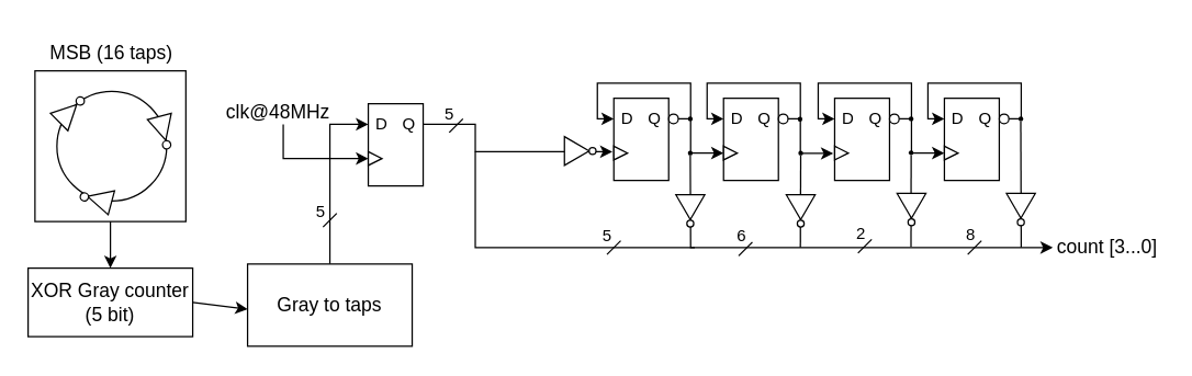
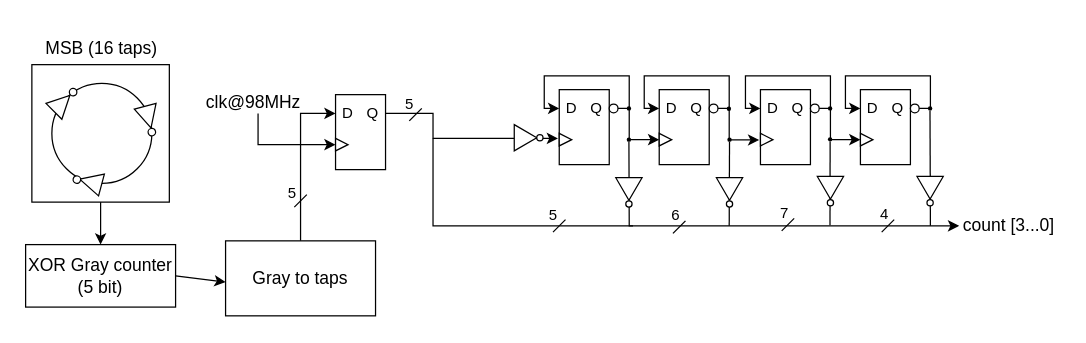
  <mxCell id="0" />
  <mxCell id="1" parent="0" />
  <mxCell id="2" value="" style="rounded=0;whiteSpace=wrap;html=1;" parent="1" vertex="1"><mxGeometry x="25" y="50.996" width="110" height="110" as="geometry" /></mxCell>
  <mxCell id="3" value="" style="ellipse;whiteSpace=wrap;html=1;aspect=fixed;rotation=-135;" parent="1" vertex="1"><mxGeometry x="41" y="65.996" width="80" height="80" as="geometry" /></mxCell>
  <mxCell id="4" value="" style="group;rotation=-165;" parent="1" vertex="1" connectable="0"><mxGeometry x="57" y="134.996" width="24" height="18" as="geometry" /></mxCell>
  <mxCell id="5" value="" style="triangle;whiteSpace=wrap;html=1;rotation=-165;" parent="4" vertex="1"><mxGeometry x="6" y="1" width="18" height="18" as="geometry" /></mxCell>
  <mxCell id="6" value="" style="ellipse;whiteSpace=wrap;html=1;aspect=fixed;rotation=-165;" parent="4" vertex="1"><mxGeometry x="1" y="5" width="6" height="6" as="geometry" /></mxCell>
  <mxCell id="7" value="" style="triangle;whiteSpace=wrap;html=1;rotation=-45;" parent="1" vertex="1"><mxGeometry x="40" y="72.996" width="18" height="18" as="geometry" /></mxCell>
  <mxCell id="8" value="" style="ellipse;whiteSpace=wrap;html=1;aspect=fixed;rotation=-186;" parent="1" vertex="1"><mxGeometry x="55" y="69.996" width="6" height="6" as="geometry" /></mxCell>
  <mxCell id="9" value="" style="group;rotation=-285;" parent="1" vertex="1" connectable="0"><mxGeometry x="106" y="86.996" width="24" height="18" as="geometry" /></mxCell>
  <mxCell id="10" value="" style="triangle;whiteSpace=wrap;html=1;rotation=-285;" parent="9" vertex="1"><mxGeometry x="3" y="-3" width="18" height="18" as="geometry" /></mxCell>
  <mxCell id="11" value="" style="ellipse;whiteSpace=wrap;html=1;aspect=fixed;rotation=-285;" parent="9" vertex="1"><mxGeometry x="12" y="15" width="6" height="6" as="geometry" /></mxCell>
  <mxCell id="12" value="&lt;font style=&quot;font-size: 14px;&quot;&gt;MSB (16 taps)&lt;/font&gt;" style="text;html=1;align=center;verticalAlign=middle;whiteSpace=wrap;rounded=0;" parent="1" vertex="1"><mxGeometry x="27" y="20" width="108" height="35" as="geometry" /></mxCell>
  <mxCell id="13" value="&lt;font style=&quot;font-size: 14px;&quot;&gt;XOR Gray counter (5 bit)&lt;/font&gt;" style="rounded=0;whiteSpace=wrap;html=1;" parent="1" vertex="1"><mxGeometry x="20" y="195" width="120" height="50" as="geometry" /></mxCell>
  <mxCell id="14" value="" style="endArrow=classic;html=1;rounded=0;exitX=0.5;exitY=1;exitDx=0;exitDy=0;entryX=0.5;entryY=0;entryDx=0;entryDy=0;" parent="1" source="2" target="13" edge="1"><mxGeometry width="50" height="50" relative="1" as="geometry"><mxPoint x="115" y="236" as="sourcePoint" /><mxPoint x="185" y="106" as="targetPoint" /></mxGeometry></mxCell>
  <mxCell id="15" value="" style="endArrow=classic;html=1;rounded=0;exitX=1;exitY=0.5;exitDx=0;exitDy=0;entryX=0;entryY=0.5;entryDx=0;entryDy=0;" parent="1" source="13" edge="1"><mxGeometry width="50" height="50" relative="1" as="geometry"><mxPoint x="100" y="255" as="sourcePoint" /><mxPoint x="180" y="225" as="targetPoint" /></mxGeometry></mxCell>
  <mxCell id="16" value="" style="endArrow=classic;html=1;rounded=0;exitX=0.5;exitY=0;exitDx=0;exitDy=0;entryX=0;entryY=0.5;entryDx=0;entryDy=0;" parent="1" edge="1" target="68" source="18"><mxGeometry width="50" height="50" relative="1" as="geometry"><mxPoint x="300" y="225" as="sourcePoint" /><mxPoint x="350" y="224" as="targetPoint" /><Array as="points"><mxPoint x="240" y="90" /></Array></mxGeometry></mxCell>
  <mxCell id="17" value="" style="endArrow=classic;html=1;rounded=0;exitX=1;exitY=0.5;exitDx=0;exitDy=0;" parent="1" edge="1" source="67"><mxGeometry width="50" height="50" relative="1" as="geometry"><mxPoint x="346" y="219" as="sourcePoint" /><mxPoint x="446" y="110" as="targetPoint" /><Array as="points"><mxPoint x="346" y="90" /><mxPoint x="346" y="110" /></Array></mxGeometry></mxCell>
  <mxCell id="18" value="&lt;font style=&quot;font-size: 14px;&quot;&gt;Gray to taps&lt;/font&gt;" style="rounded=0;whiteSpace=wrap;html=1;" parent="1" vertex="1"><mxGeometry x="180" y="192" width="120" height="60" as="geometry" /></mxCell>
  <mxCell id="19" value="" style="rounded=0;whiteSpace=wrap;html=1;" vertex="1" parent="1"><mxGeometry x="447" y="71" width="40" height="60" as="geometry" /></mxCell>
  <mxCell id="20" value="Q" style="text;html=1;align=center;verticalAlign=middle;whiteSpace=wrap;rounded=0;" vertex="1" parent="1"><mxGeometry x="467" y="71" width="20" height="30" as="geometry" /></mxCell>
  <mxCell id="21" value="D" style="text;html=1;align=center;verticalAlign=middle;whiteSpace=wrap;rounded=0;" vertex="1" parent="1"><mxGeometry x="447" y="71" width="20" height="30" as="geometry" /></mxCell>
  <mxCell id="22" value="" style="triangle;whiteSpace=wrap;html=1;" vertex="1" parent="1"><mxGeometry x="447" y="106" width="10" height="10" as="geometry" /></mxCell>
  <mxCell id="23" value="" style="ellipse;whiteSpace=wrap;html=1;aspect=fixed;" vertex="1" parent="1"><mxGeometry x="487" y="82.5" width="7" height="7" as="geometry" /></mxCell>
  <mxCell id="24" value="" style="endArrow=none;html=1;rounded=0;startArrow=classic;startFill=1;endFill=0;entryX=1;entryY=0.5;entryDx=0;entryDy=0;exitX=0;exitY=0.5;exitDx=0;exitDy=0;" edge="1" parent="1" source="21" target="23"><mxGeometry width="50" height="50" relative="1" as="geometry"><mxPoint x="440" y="84" as="sourcePoint" /><mxPoint x="522" y="86" as="targetPoint" /><Array as="points"><mxPoint x="435" y="86" /><mxPoint x="435" y="60" /><mxPoint x="503" y="60" /><mxPoint x="503" y="86" /></Array></mxGeometry></mxCell>
  <mxCell id="25" value="" style="rounded=0;whiteSpace=wrap;html=1;" vertex="1" parent="1"><mxGeometry x="527" y="71" width="40" height="60" as="geometry" /></mxCell>
  <mxCell id="26" value="Q" style="text;html=1;align=center;verticalAlign=middle;whiteSpace=wrap;rounded=0;" vertex="1" parent="1"><mxGeometry x="547" y="71" width="20" height="30" as="geometry" /></mxCell>
  <mxCell id="27" value="D" style="text;html=1;align=center;verticalAlign=middle;whiteSpace=wrap;rounded=0;" vertex="1" parent="1"><mxGeometry x="527" y="71" width="20" height="30" as="geometry" /></mxCell>
  <mxCell id="28" value="" style="triangle;whiteSpace=wrap;html=1;" vertex="1" parent="1"><mxGeometry x="527" y="106" width="10" height="10" as="geometry" /></mxCell>
  <mxCell id="29" value="" style="ellipse;whiteSpace=wrap;html=1;aspect=fixed;" vertex="1" parent="1"><mxGeometry x="567" y="82.5" width="7" height="7" as="geometry" /></mxCell>
  <mxCell id="30" value="" style="endArrow=none;html=1;rounded=0;startArrow=classic;startFill=1;endFill=0;entryX=1;entryY=0.5;entryDx=0;entryDy=0;exitX=0;exitY=0.5;exitDx=0;exitDy=0;" edge="1" parent="1" source="27" target="29"><mxGeometry width="50" height="50" relative="1" as="geometry"><mxPoint x="520" y="84" as="sourcePoint" /><mxPoint x="602" y="86" as="targetPoint" /><Array as="points"><mxPoint x="515" y="86" /><mxPoint x="515" y="60" /><mxPoint x="583" y="60" /><mxPoint x="583" y="86" /></Array></mxGeometry></mxCell>
  <mxCell id="31" value="" style="endArrow=classic;html=1;rounded=0;entryX=0;entryY=0.5;entryDx=0;entryDy=0;" edge="1" parent="1" target="28"><mxGeometry width="50" height="50" relative="1" as="geometry"><mxPoint x="503" y="86" as="sourcePoint" /><mxPoint x="451" y="72" as="targetPoint" /><Array as="points"><mxPoint x="503" y="111" /></Array></mxGeometry></mxCell>
  <mxCell id="32" value="" style="ellipse;whiteSpace=wrap;html=1;aspect=fixed;strokeColor=none;fillStyle=solid;fillColor=#000000;" vertex="1" parent="1"><mxGeometry x="501" y="84.25" width="3.5" height="3.5" as="geometry" /></mxCell>
  <mxCell id="33" value="" style="rounded=0;whiteSpace=wrap;html=1;" vertex="1" parent="1"><mxGeometry x="608" y="71" width="40" height="60" as="geometry" /></mxCell>
  <mxCell id="34" value="Q" style="text;html=1;align=center;verticalAlign=middle;whiteSpace=wrap;rounded=0;" vertex="1" parent="1"><mxGeometry x="628" y="71" width="20" height="30" as="geometry" /></mxCell>
  <mxCell id="35" value="D" style="text;html=1;align=center;verticalAlign=middle;whiteSpace=wrap;rounded=0;" vertex="1" parent="1"><mxGeometry x="608" y="71" width="20" height="30" as="geometry" /></mxCell>
  <mxCell id="36" value="" style="triangle;whiteSpace=wrap;html=1;" vertex="1" parent="1"><mxGeometry x="608" y="106" width="10" height="10" as="geometry" /></mxCell>
  <mxCell id="37" value="" style="ellipse;whiteSpace=wrap;html=1;aspect=fixed;" vertex="1" parent="1"><mxGeometry x="648" y="82.5" width="7" height="7" as="geometry" /></mxCell>
  <mxCell id="38" value="" style="endArrow=none;html=1;rounded=0;startArrow=classic;startFill=1;endFill=0;entryX=1;entryY=0.5;entryDx=0;entryDy=0;exitX=0;exitY=0.5;exitDx=0;exitDy=0;" edge="1" parent="1" source="35" target="37"><mxGeometry width="50" height="50" relative="1" as="geometry"><mxPoint x="601" y="84" as="sourcePoint" /><mxPoint x="683" y="86" as="targetPoint" /><Array as="points"><mxPoint x="596" y="86" /><mxPoint x="596" y="60" /><mxPoint x="664" y="60" /><mxPoint x="664" y="86" /></Array></mxGeometry></mxCell>
  <mxCell id="39" value="" style="rounded=0;whiteSpace=wrap;html=1;" vertex="1" parent="1"><mxGeometry x="688" y="71" width="40" height="60" as="geometry" /></mxCell>
  <mxCell id="40" value="Q" style="text;html=1;align=center;verticalAlign=middle;whiteSpace=wrap;rounded=0;" vertex="1" parent="1"><mxGeometry x="708" y="71" width="20" height="30" as="geometry" /></mxCell>
  <mxCell id="41" value="D" style="text;html=1;align=center;verticalAlign=middle;whiteSpace=wrap;rounded=0;" vertex="1" parent="1"><mxGeometry x="688" y="71" width="20" height="30" as="geometry" /></mxCell>
  <mxCell id="42" value="" style="triangle;whiteSpace=wrap;html=1;" vertex="1" parent="1"><mxGeometry x="688" y="106" width="10" height="10" as="geometry" /></mxCell>
  <mxCell id="43" value="" style="ellipse;whiteSpace=wrap;html=1;aspect=fixed;" vertex="1" parent="1"><mxGeometry x="728" y="82.5" width="7" height="7" as="geometry" /></mxCell>
  <mxCell id="44" value="" style="endArrow=none;html=1;rounded=0;startArrow=classic;startFill=1;endFill=0;entryX=1;entryY=0.5;entryDx=0;entryDy=0;exitX=0;exitY=0.5;exitDx=0;exitDy=0;" edge="1" parent="1" source="41" target="43"><mxGeometry width="50" height="50" relative="1" as="geometry"><mxPoint x="681" y="84" as="sourcePoint" /><mxPoint x="763" y="86" as="targetPoint" /><Array as="points"><mxPoint x="676" y="86" /><mxPoint x="676" y="60" /><mxPoint x="744" y="60" /><mxPoint x="744" y="86" /></Array></mxGeometry></mxCell>
  <mxCell id="45" value="" style="endArrow=classic;html=1;rounded=0;entryX=0;entryY=0.5;entryDx=0;entryDy=0;" edge="1" parent="1" target="42"><mxGeometry width="50" height="50" relative="1" as="geometry"><mxPoint x="664" y="86" as="sourcePoint" /><mxPoint x="612" y="72" as="targetPoint" /><Array as="points"><mxPoint x="664" y="111" /></Array></mxGeometry></mxCell>
  <mxCell id="46" value="" style="ellipse;whiteSpace=wrap;html=1;aspect=fixed;strokeColor=none;fillStyle=solid;fillColor=#000000;" vertex="1" parent="1"><mxGeometry x="662" y="84.25" width="3.5" height="3.5" as="geometry" /></mxCell>
  <mxCell id="47" value="" style="endArrow=classic;html=1;rounded=0;entryX=0;entryY=0.5;entryDx=0;entryDy=0;" edge="1" parent="1"><mxGeometry width="50" height="50" relative="1" as="geometry"><mxPoint x="583" y="86.25" as="sourcePoint" /><mxPoint x="607" y="111.25" as="targetPoint" /><Array as="points"><mxPoint x="583" y="111.25" /></Array></mxGeometry></mxCell>
  <mxCell id="48" value="" style="ellipse;whiteSpace=wrap;html=1;aspect=fixed;strokeColor=none;fillStyle=solid;fillColor=#000000;" vertex="1" parent="1"><mxGeometry x="581" y="84.5" width="3.5" height="3.5" as="geometry" /></mxCell>
  <mxCell id="49" value="" style="ellipse;whiteSpace=wrap;html=1;aspect=fixed;strokeColor=none;fillStyle=solid;fillColor=#000000;" vertex="1" parent="1"><mxGeometry x="742" y="84.25" width="3.5" height="3.5" as="geometry" /></mxCell>
  <mxCell id="50" value="" style="ellipse;whiteSpace=wrap;html=1;aspect=fixed;strokeColor=none;fillStyle=solid;fillColor=#000000;" vertex="1" parent="1"><mxGeometry x="501" y="109.25" width="3.5" height="3.5" as="geometry" /></mxCell>
  <mxCell id="51" value="" style="ellipse;whiteSpace=wrap;html=1;aspect=fixed;strokeColor=none;fillStyle=solid;fillColor=#000000;" vertex="1" parent="1"><mxGeometry x="581.5" y="109.25" width="3.5" height="3.5" as="geometry" /></mxCell>
  <mxCell id="52" value="" style="ellipse;whiteSpace=wrap;html=1;aspect=fixed;strokeColor=none;fillStyle=solid;fillColor=#000000;" vertex="1" parent="1"><mxGeometry x="662" y="109" width="3.5" height="3.5" as="geometry" /></mxCell>
  <mxCell id="53" value="" style="endArrow=classic;html=1;rounded=0;exitX=0.5;exitY=1;exitDx=0;exitDy=0;" edge="1" parent="1" source="50"><mxGeometry width="50" height="50" relative="1" as="geometry"><mxPoint x="487" y="140" as="sourcePoint" /><mxPoint x="767" y="180" as="targetPoint" /><Array as="points"><mxPoint x="503" y="180" /></Array></mxGeometry></mxCell>
  <mxCell id="54" value="" style="endArrow=none;html=1;rounded=0;entryX=0.5;entryY=1;entryDx=0;entryDy=0;" edge="1" parent="1" target="51"><mxGeometry width="50" height="50" relative="1" as="geometry"><mxPoint x="583" y="180" as="sourcePoint" /><mxPoint x="527" y="80" as="targetPoint" /></mxGeometry></mxCell>
  <mxCell id="55" value="" style="endArrow=none;html=1;rounded=0;entryX=0.5;entryY=1;entryDx=0;entryDy=0;" edge="1" parent="1" target="52"><mxGeometry width="50" height="50" relative="1" as="geometry"><mxPoint x="663.67" y="179.5" as="sourcePoint" /><mxPoint x="667" y="120" as="targetPoint" /></mxGeometry></mxCell>
  <mxCell id="56" value="" style="endArrow=none;html=1;rounded=0;entryX=0.5;entryY=1;entryDx=0;entryDy=0;" edge="1" parent="1"><mxGeometry width="50" height="50" relative="1" as="geometry"><mxPoint x="744" y="180" as="sourcePoint" /><mxPoint x="743.67" y="87.75" as="targetPoint" /></mxGeometry></mxCell>
  <mxCell id="57" value="" style="triangle;whiteSpace=wrap;html=1;rotation=90;" vertex="1" parent="1"><mxGeometry x="493.75" y="140" width="18" height="21" as="geometry" /></mxCell>
  <mxCell id="58" value="" style="ellipse;whiteSpace=wrap;html=1;aspect=fixed;" vertex="1" parent="1"><mxGeometry x="500.25" y="160" width="5" height="5" as="geometry" /></mxCell>
  <mxCell id="59" value="" style="triangle;whiteSpace=wrap;html=1;rotation=90;" vertex="1" parent="1"><mxGeometry x="574.25" y="140" width="18" height="21" as="geometry" /></mxCell>
  <mxCell id="60" value="" style="ellipse;whiteSpace=wrap;html=1;aspect=fixed;" vertex="1" parent="1"><mxGeometry x="580.75" y="160" width="5" height="5" as="geometry" /></mxCell>
  <mxCell id="61" value="" style="triangle;whiteSpace=wrap;html=1;rotation=90;" vertex="1" parent="1"><mxGeometry x="655" y="139" width="18" height="21" as="geometry" /></mxCell>
  <mxCell id="62" value="" style="ellipse;whiteSpace=wrap;html=1;aspect=fixed;" vertex="1" parent="1"><mxGeometry x="661.5" y="159" width="5" height="5" as="geometry" /></mxCell>
  <mxCell id="63" value="" style="triangle;whiteSpace=wrap;html=1;rotation=90;" vertex="1" parent="1"><mxGeometry x="734.75" y="139" width="18" height="21" as="geometry" /></mxCell>
  <mxCell id="64" value="" style="ellipse;whiteSpace=wrap;html=1;aspect=fixed;" vertex="1" parent="1"><mxGeometry x="741.25" y="159" width="5" height="5" as="geometry" /></mxCell>
  <mxCell id="65" value="&lt;font style=&quot;font-size: 14px;&quot;&gt;count [3...0]&lt;/font&gt;" style="text;html=1;align=center;verticalAlign=middle;whiteSpace=wrap;rounded=0;" vertex="1" parent="1"><mxGeometry x="767" y="165" width="80" height="30" as="geometry" /></mxCell>
  <mxCell id="66" value="" style="rounded=0;whiteSpace=wrap;html=1;" vertex="1" parent="1"><mxGeometry x="268" y="75" width="40" height="60" as="geometry" /></mxCell>
  <mxCell id="67" value="Q" style="text;html=1;align=center;verticalAlign=middle;whiteSpace=wrap;rounded=0;" vertex="1" parent="1"><mxGeometry x="288" y="75" width="20" height="30" as="geometry" /></mxCell>
  <mxCell id="68" value="D" style="text;html=1;align=center;verticalAlign=middle;whiteSpace=wrap;rounded=0;" vertex="1" parent="1"><mxGeometry x="268" y="75" width="20" height="30" as="geometry" /></mxCell>
  <mxCell id="69" value="" style="triangle;whiteSpace=wrap;html=1;" vertex="1" parent="1"><mxGeometry x="268" y="110" width="10" height="10" as="geometry" /></mxCell>
  <mxCell id="70" value="" style="triangle;whiteSpace=wrap;html=1;rotation=0;" vertex="1" parent="1"><mxGeometry x="411" y="99" width="18" height="21" as="geometry" /></mxCell>
  <mxCell id="71" value="" style="ellipse;whiteSpace=wrap;html=1;aspect=fixed;" vertex="1" parent="1"><mxGeometry x="429" y="107" width="5" height="5" as="geometry" /></mxCell>
  <mxCell id="72" value="" style="endArrow=none;html=1;rounded=0;" edge="1" parent="1"><mxGeometry width="50" height="50" relative="1" as="geometry"><mxPoint x="235" y="165" as="sourcePoint" /><mxPoint x="245" y="155" as="targetPoint" /></mxGeometry></mxCell>
  <mxCell id="73" value="" style="endArrow=classic;html=1;rounded=0;entryX=0;entryY=0.5;entryDx=0;entryDy=0;" edge="1" parent="1" target="69"><mxGeometry width="50" height="50" relative="1" as="geometry"><mxPoint x="206" y="90" as="sourcePoint" /><mxPoint x="146" y="50" as="targetPoint" /><Array as="points"><mxPoint x="206" y="115" /></Array></mxGeometry></mxCell>
- <mxCell id="74" value="&lt;font style=&quot;font-size: 14px;&quot;&gt;clk@48MHz&lt;/font&gt;" style="text;html=1;align=center;verticalAlign=middle;whiteSpace=wrap;rounded=0;" vertex="1" parent="1"><mxGeometry x="157.5" y="66" width="88.5" height="30" as="geometry" /></mxCell>
+ <mxCell id="74" value="&lt;font style=&quot;font-size: 14px;&quot;&gt;clk@98MHz&lt;/font&gt;" style="text;html=1;align=center;verticalAlign=middle;whiteSpace=wrap;rounded=0;" vertex="1" parent="1"><mxGeometry x="157.5" y="66" width="88.5" height="30" as="geometry" /></mxCell>
  <mxCell id="75" value="" style="endArrow=none;html=1;rounded=0;" edge="1" parent="1"><mxGeometry width="50" height="50" relative="1" as="geometry"><mxPoint x="506" y="180" as="sourcePoint" /><mxPoint x="346" y="110" as="targetPoint" /><Array as="points"><mxPoint x="346" y="180" /></Array></mxGeometry></mxCell>
  <mxCell id="76" value="5" style="text;html=1;align=center;verticalAlign=middle;whiteSpace=wrap;rounded=0;" vertex="1" parent="1"><mxGeometry x="224" y="144" width="19" height="20" as="geometry" /></mxCell>
  <mxCell id="77" value="" style="endArrow=none;html=1;rounded=0;" edge="1" parent="1"><mxGeometry width="50" height="50" relative="1" as="geometry"><mxPoint x="327" y="96" as="sourcePoint" /><mxPoint x="337" y="86" as="targetPoint" /></mxGeometry></mxCell>
  <mxCell id="78" value="5" style="text;html=1;align=center;verticalAlign=middle;whiteSpace=wrap;rounded=0;" vertex="1" parent="1"><mxGeometry x="318" y="73" width="19" height="20" as="geometry" /></mxCell>
  <mxCell id="79" value="" style="endArrow=none;html=1;rounded=0;" edge="1" parent="1"><mxGeometry width="50" height="50" relative="1" as="geometry"><mxPoint x="538" y="186" as="sourcePoint" /><mxPoint x="548" y="176" as="targetPoint" /></mxGeometry></mxCell>
  <mxCell id="80" value="6" style="text;html=1;align=center;verticalAlign=middle;whiteSpace=wrap;rounded=0;" vertex="1" parent="1"><mxGeometry x="531" y="162" width="19" height="20" as="geometry" /></mxCell>
  <mxCell id="81" value="" style="endArrow=none;html=1;rounded=0;" edge="1" parent="1"><mxGeometry width="50" height="50" relative="1" as="geometry"><mxPoint x="625" y="184" as="sourcePoint" /><mxPoint x="635" y="174" as="targetPoint" /></mxGeometry></mxCell>
- <mxCell id="82" value="2" style="text;html=1;align=center;verticalAlign=middle;whiteSpace=wrap;rounded=0;" vertex="1" parent="1"><mxGeometry x="618" y="160" width="19" height="20" as="geometry" /></mxCell>
+ <mxCell id="82" value="7" style="text;html=1;align=center;verticalAlign=middle;whiteSpace=wrap;rounded=0;" vertex="1" parent="1"><mxGeometry x="618" y="160" width="19" height="20" as="geometry" /></mxCell>
  <mxCell id="83" value="" style="endArrow=none;html=1;rounded=0;" edge="1" parent="1"><mxGeometry width="50" height="50" relative="1" as="geometry"><mxPoint x="705" y="185" as="sourcePoint" /><mxPoint x="715" y="175" as="targetPoint" /></mxGeometry></mxCell>
- <mxCell id="84" value="8" style="text;html=1;align=center;verticalAlign=middle;whiteSpace=wrap;rounded=0;" vertex="1" parent="1"><mxGeometry x="698" y="161" width="19" height="20" as="geometry" /></mxCell>
+ <mxCell id="84" value="4" style="text;html=1;align=center;verticalAlign=middle;whiteSpace=wrap;rounded=0;" vertex="1" parent="1"><mxGeometry x="698" y="161" width="19" height="20" as="geometry" /></mxCell>
  <mxCell id="85" value="" style="endArrow=none;html=1;rounded=0;" edge="1" parent="1"><mxGeometry width="50" height="50" relative="1" as="geometry"><mxPoint x="442" y="185" as="sourcePoint" /><mxPoint x="452" y="175" as="targetPoint" /></mxGeometry></mxCell>
  <mxCell id="86" value="5" style="text;html=1;align=center;verticalAlign=middle;whiteSpace=wrap;rounded=0;" vertex="1" parent="1"><mxGeometry x="433" y="162" width="19" height="20" as="geometry" /></mxCell>
